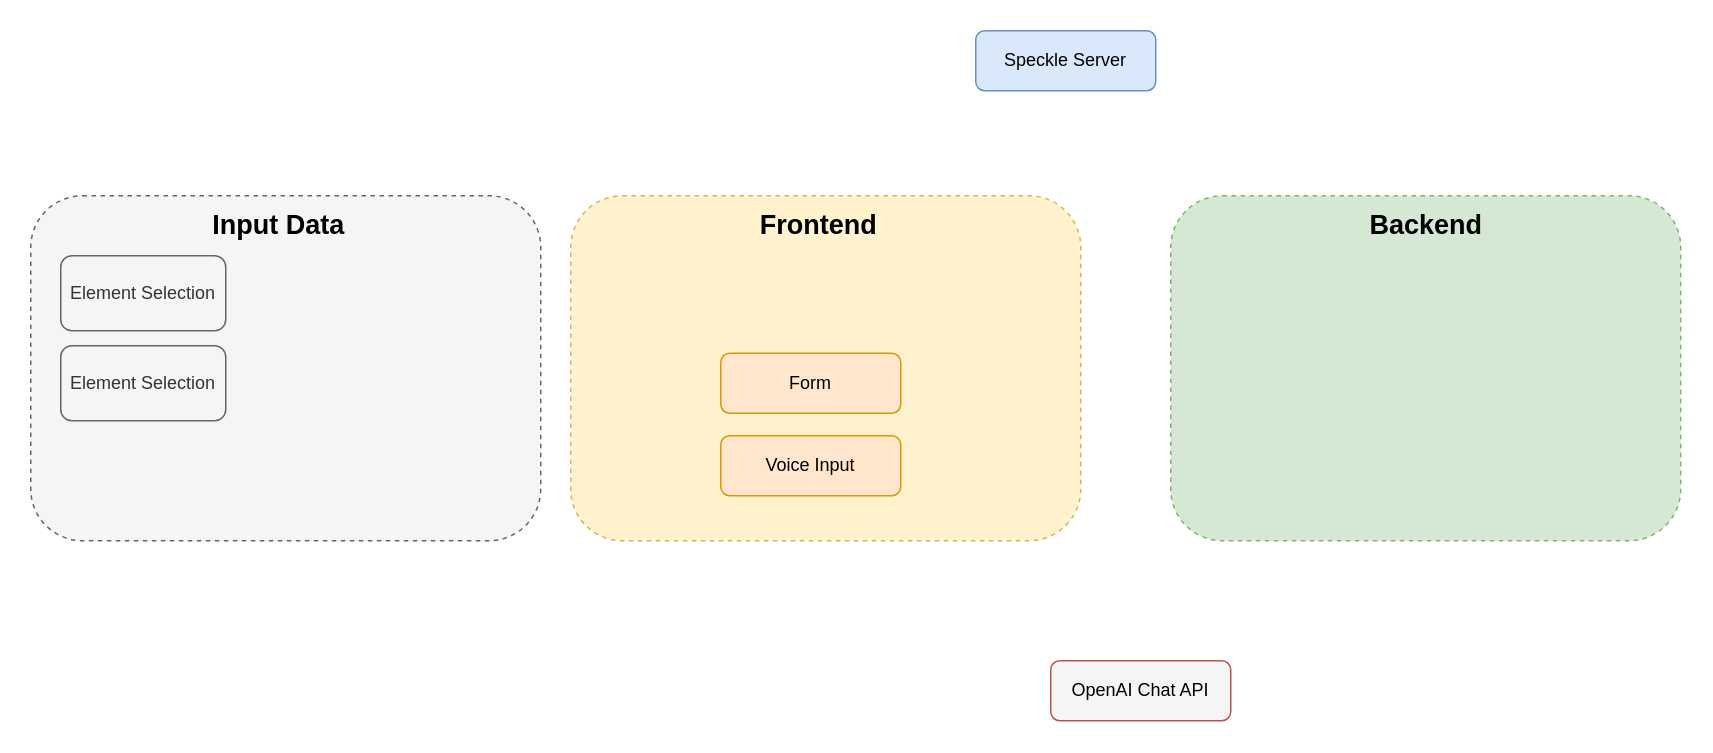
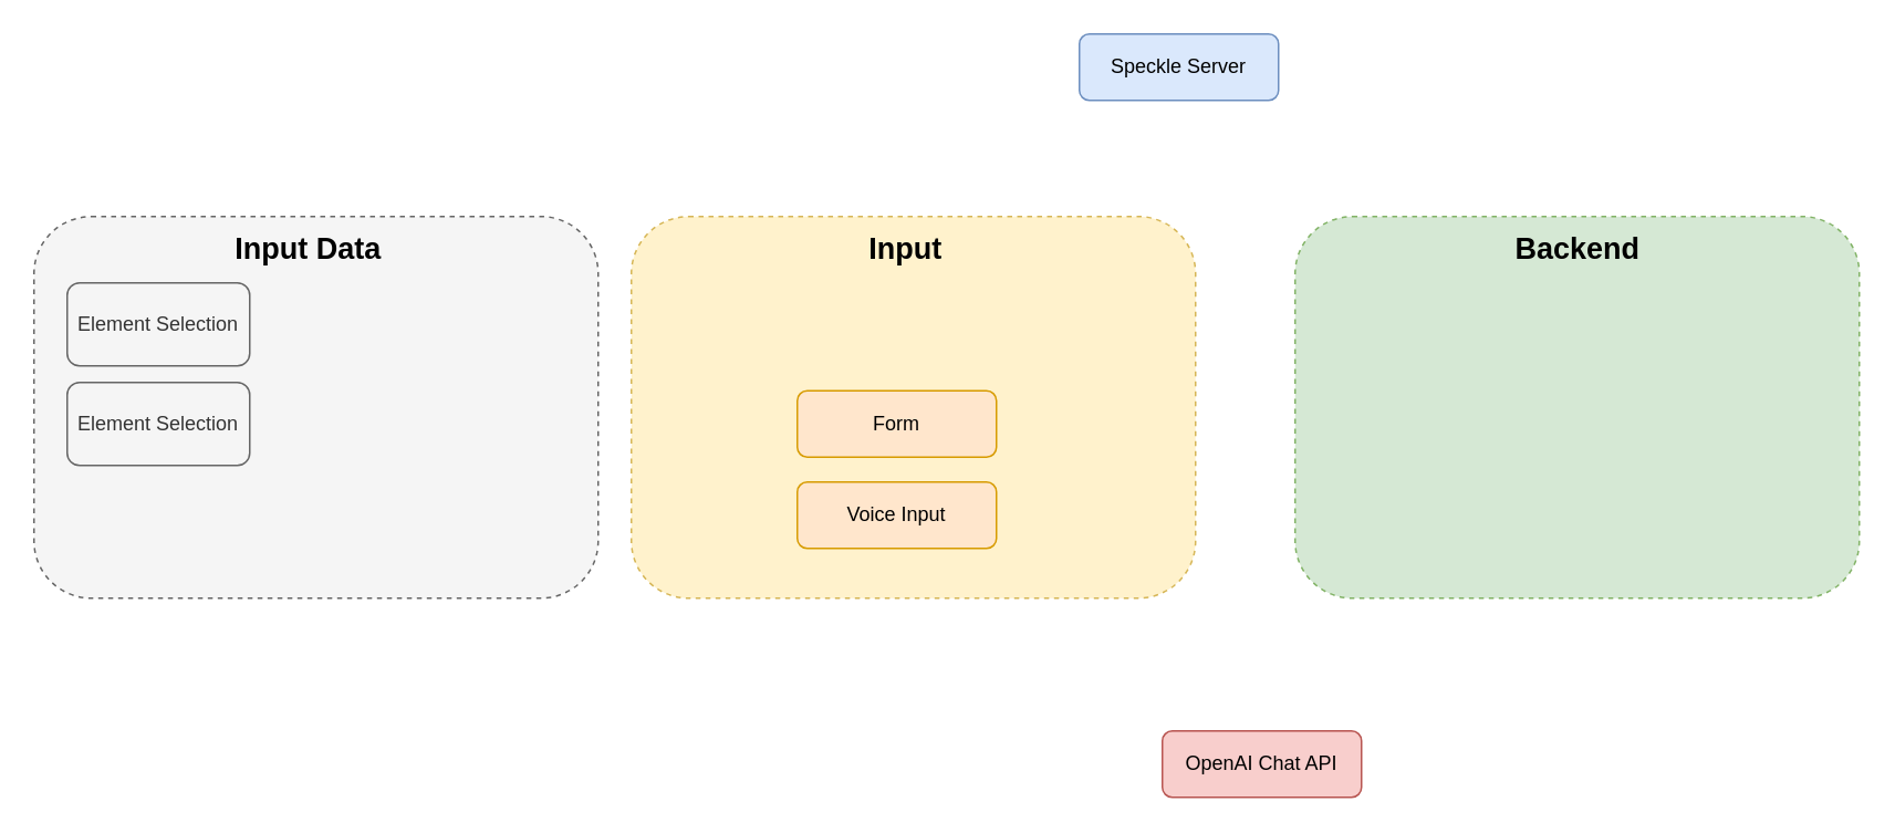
  <mxCell id="0" />
  <mxCell id="1" parent="0" />
  <mxCell id="2" value="" style="rounded=1;whiteSpace=wrap;html=1;fillColor=#d5e8d4;dashed=1;strokeColor=#82b366;" vertex="1" parent="1"><mxGeometry x="780" y="130" width="340" height="230" as="geometry" /></mxCell>
  <mxCell id="3" value="" style="rounded=1;whiteSpace=wrap;html=1;fillColor=#fff2cc;dashed=1;strokeColor=#d6b656;" vertex="1" parent="1"><mxGeometry x="380" y="130" width="340" height="230" as="geometry" /></mxCell>
  <mxCell id="4" value="" style="rounded=1;whiteSpace=wrap;html=1;dashed=1;fillStyle=solid;fillColor=#f5f5f5;fontColor=#333333;strokeColor=#666666;gradientColor=none;" vertex="1" parent="1"><mxGeometry x="20" y="130" width="340" height="230" as="geometry" /></mxCell>
  <mxCell id="5" value="Speckle Server" style="rounded=1;whiteSpace=wrap;html=1;fontSize=12;glass=0;strokeWidth=1;shadow=0;fillColor=#dae8fc;strokeColor=#6c8ebf;" parent="1" vertex="1"><mxGeometry x="650" y="20" width="120" height="40" as="geometry" /></mxCell>
  <mxCell id="6" value="Element Selection" style="rounded=1;whiteSpace=wrap;html=1;fontSize=12;glass=0;strokeWidth=1;shadow=0;fillColor=#f5f5f5;strokeColor=#666666;fontColor=#333333;" vertex="1" parent="1"><mxGeometry x="40" y="170" width="110" height="50" as="geometry" /></mxCell>
- <mxCell id="7" value="OpenAI Chat API" style="rounded=1;whiteSpace=wrap;html=1;fontSize=12;glass=0;strokeWidth=1;shadow=0;fillColor=#f5f5f5;strokeColor=#b85450;" vertex="1" parent="1"><mxGeometry x="700" y="440" width="120" height="40" as="geometry" /></mxCell>
+ <mxCell id="7" value="OpenAI Chat API" style="rounded=1;whiteSpace=wrap;html=1;fontSize=12;glass=0;strokeWidth=1;shadow=0;fillColor=#f8cecc;strokeColor=#b85450;" vertex="1" parent="1"><mxGeometry x="700" y="440" width="120" height="40" as="geometry" /></mxCell>
  <mxCell id="8" value="Input Data" style="text;strokeColor=none;fillColor=none;html=1;fontSize=18;fontStyle=1;verticalAlign=middle;align=center;" vertex="1" parent="1"><mxGeometry x="140" y="140" width="90" height="20" as="geometry" /></mxCell>
- <mxCell id="9" value="Frontend" style="text;strokeColor=none;fillColor=none;html=1;fontSize=18;fontStyle=1;verticalAlign=middle;align=center;" vertex="1" parent="1"><mxGeometry x="500" y="140" width="90" height="20" as="geometry" /></mxCell>
+ <mxCell id="9" value="Input" style="text;strokeColor=none;fillColor=none;html=1;fontSize=18;fontStyle=1;verticalAlign=middle;align=center;" vertex="1" parent="1"><mxGeometry x="500" y="140" width="90" height="20" as="geometry" /></mxCell>
  <mxCell id="10" value="Backend" style="text;strokeColor=none;fillColor=none;html=1;fontSize=18;fontStyle=1;verticalAlign=middle;align=center;" vertex="1" parent="1"><mxGeometry x="905" y="140" width="90" height="20" as="geometry" /></mxCell>
  <mxCell id="11" value="Element Selection" style="rounded=1;whiteSpace=wrap;html=1;fontSize=12;glass=0;strokeWidth=1;shadow=0;fillColor=#f5f5f5;strokeColor=#666666;fontColor=#333333;" vertex="1" parent="1"><mxGeometry x="40" y="230" width="110" height="50" as="geometry" /></mxCell>
  <mxCell id="12" value="Form" style="rounded=1;whiteSpace=wrap;html=1;fontSize=12;glass=0;strokeWidth=1;shadow=0;fillColor=#ffe6cc;strokeColor=#d79b00;" vertex="1" parent="1"><mxGeometry x="480" y="235" width="120" height="40" as="geometry" /></mxCell>
  <mxCell id="13" value="Voice Input" style="rounded=1;whiteSpace=wrap;html=1;fontSize=12;glass=0;strokeWidth=1;shadow=0;fillColor=#ffe6cc;strokeColor=#d79b00;" vertex="1" parent="1"><mxGeometry x="480" y="290" width="120" height="40" as="geometry" /></mxCell>
